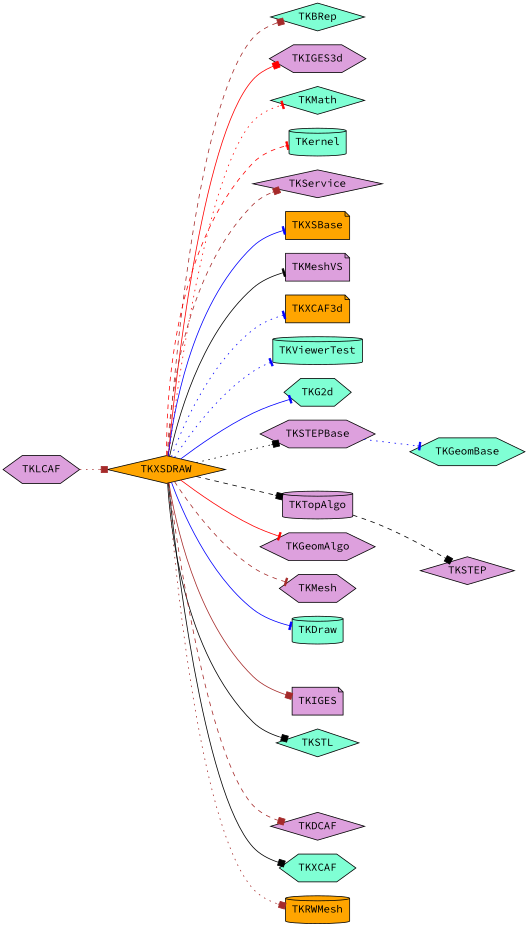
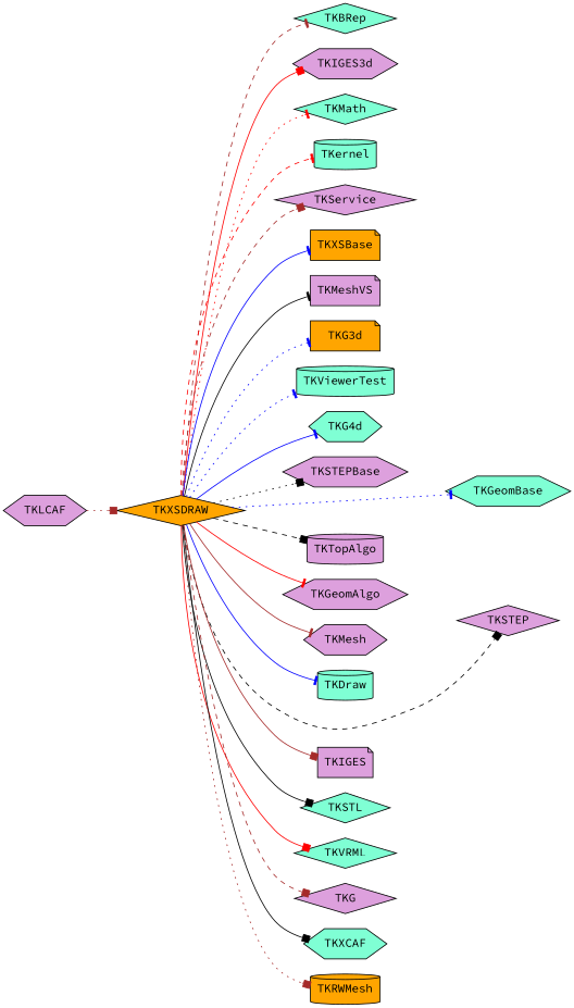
  digraph {
    aspect=1
    fontname="Source Code Pro"
    rankdir=LR
    node [fillcolor=plum fontname="Source Code Pro" shape=diamond style=filled]
    edge [arrowhead=tee color=brown fontname="Source Code Pro" style=solid]
    TKXSDRAW [fillcolor=orange]
    TKBRep [fillcolor=aquamarine]
    n3 [label=TKIGES3d shape=hexagon]
    TKMath [fillcolor=aquamarine]
    TKernel [fillcolor=aquamarine shape=cylinder]
    TKService
    TKXSBase [fillcolor=orange shape=note]
    TKMeshVS [shape=note]
-   TKG3d [fillcolor=orange shape=note label=TKXCAF3d]
+   TKG3d [fillcolor=orange shape=note]
    TKViewerTest [fillcolor=aquamarine shape=cylinder]
-   TKG2d [fillcolor=aquamarine shape=hexagon]
+   TKG2d [fillcolor=aquamarine shape=hexagon label=TKG4d]
    TKSTEPBase [shape=hexagon]
    TKTopAlgo [shape=cylinder]
    TKGeomBase [fillcolor=aquamarine shape=hexagon]
    TKGeomAlgo [shape=hexagon]
    TKMesh [shape=hexagon]
    TKDraw [fillcolor=aquamarine shape=cylinder]
    TKSTEP
    TKIGES [shape=note]
    TKSTL [fillcolor=aquamarine]
-   TKDCAF
+   TKVRML [fillcolor=aquamarine]
+   TKDCAF [label=TKG]
    TKXCAF [fillcolor=aquamarine shape=hexagon]
    TKRWMesh [fillcolor=orange shape=cylinder]
    TKLCAF [shape=hexagon]
-   TKXSDRAW -> TKBRep [arrowhead=box style=dashed]
+   TKXSDRAW -> TKBRep [style=dashed]
    TKXSDRAW -> n3 [arrowhead=box color=red]
    TKXSDRAW -> TKMath [color=red style=dotted]
    TKXSDRAW -> TKernel [color=red style=dashed]
    TKXSDRAW -> TKService [arrowhead=box style=dashed]
    TKXSDRAW -> TKXSBase [color=blue]
    TKXSDRAW -> TKMeshVS [color=black]
    TKXSDRAW -> TKG3d [color=blue style=dotted]
    TKXSDRAW -> TKViewerTest [color=blue style=dotted]
    TKXSDRAW -> TKG2d [color=blue]
    TKXSDRAW -> TKSTEPBase [arrowhead=box color=black style=dotted]
    TKXSDRAW -> TKTopAlgo [arrowhead=box color=black style=dashed]
-   TKSTEPBase -> TKGeomBase [color=blue style=dotted]
+   TKXSDRAW -> TKGeomBase [color=blue style=dotted]
    TKXSDRAW -> TKGeomAlgo [color=red]
-   TKXSDRAW -> TKMesh [style=dashed]
+   TKXSDRAW -> TKMesh
    TKXSDRAW -> TKDraw [color=blue]
-   TKTopAlgo -> TKSTEP [arrowhead=box color=black style=dashed]
+   TKXSDRAW -> TKSTEP [arrowhead=box color=black style=dashed]
    TKXSDRAW -> TKIGES [arrowhead=box]
    TKXSDRAW -> TKSTL [arrowhead=box color=black]
+   TKXSDRAW -> TKVRML [arrowhead=box color=red]
    TKXSDRAW -> TKDCAF [arrowhead=box style=dashed]
    TKXSDRAW -> TKXCAF [arrowhead=box color=black]
    TKXSDRAW -> TKRWMesh [arrowhead=box style=dotted]
    TKLCAF -> TKXSDRAW [arrowhead=box style=dotted]
  }
